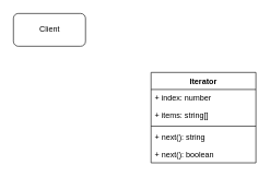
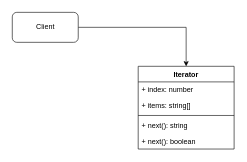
  <mxCell id="0" />
  <mxCell id="1" parent="0" />
  <mxCell id="2" value="Iterator" style="swimlane;fontStyle=1;align=center;verticalAlign=top;childLayout=stackLayout;horizontal=1;startSize=26;horizontalStack=0;resizeParent=1;resizeParentMax=0;resizeLast=0;collapsible=1;marginBottom=0;" vertex="1" parent="1"><mxGeometry x="230" y="110" width="160" height="138" as="geometry" /></mxCell>
  <mxCell id="3" value="+ index: number" style="text;strokeColor=none;fillColor=none;align=left;verticalAlign=top;spacingLeft=4;spacingRight=4;overflow=hidden;rotatable=0;points=[[0,0.5],[1,0.5]];portConstraint=eastwest;" vertex="1" parent="2"><mxGeometry y="26" width="160" height="26" as="geometry" /></mxCell>
  <mxCell id="4" value="+ items: string[]" style="text;strokeColor=none;fillColor=none;align=left;verticalAlign=top;spacingLeft=4;spacingRight=4;overflow=hidden;rotatable=0;points=[[0,0.5],[1,0.5]];portConstraint=eastwest;" vertex="1" parent="2"><mxGeometry y="52" width="160" height="26" as="geometry" /></mxCell>
  <mxCell id="5" value="" style="line;strokeWidth=1;fillColor=none;align=left;verticalAlign=middle;spacingTop=-1;spacingLeft=3;spacingRight=3;rotatable=0;labelPosition=right;points=[];portConstraint=eastwest;" vertex="1" parent="2"><mxGeometry y="78" width="160" height="8" as="geometry" /></mxCell>
  <mxCell id="6" value="+ next(): string" style="text;strokeColor=none;fillColor=none;align=left;verticalAlign=top;spacingLeft=4;spacingRight=4;overflow=hidden;rotatable=0;points=[[0,0.5],[1,0.5]];portConstraint=eastwest;" vertex="1" parent="2"><mxGeometry y="86" width="160" height="26" as="geometry" /></mxCell>
  <mxCell id="7" value="+ next(): boolean" style="text;strokeColor=none;fillColor=none;align=left;verticalAlign=top;spacingLeft=4;spacingRight=4;overflow=hidden;rotatable=0;points=[[0,0.5],[1,0.5]];portConstraint=eastwest;" vertex="1" parent="2"><mxGeometry y="112" width="160" height="26" as="geometry" /></mxCell>
+ <mxCell id="8" style="edgeStyle=orthogonalEdgeStyle;rounded=0;orthogonalLoop=1;jettySize=auto;html=1;exitX=1;exitY=0.5;exitDx=0;exitDy=0;" edge="1" parent="1" source="9" target="2"><mxGeometry relative="1" as="geometry"><Array as="points"><mxPoint x="310" y="45" /></Array></mxGeometry></mxCell>
  <mxCell id="9" value="Client" style="html=1;rounded=1;" vertex="1" parent="1"><mxGeometry x="20" y="20" width="110" height="50" as="geometry" /></mxCell>
